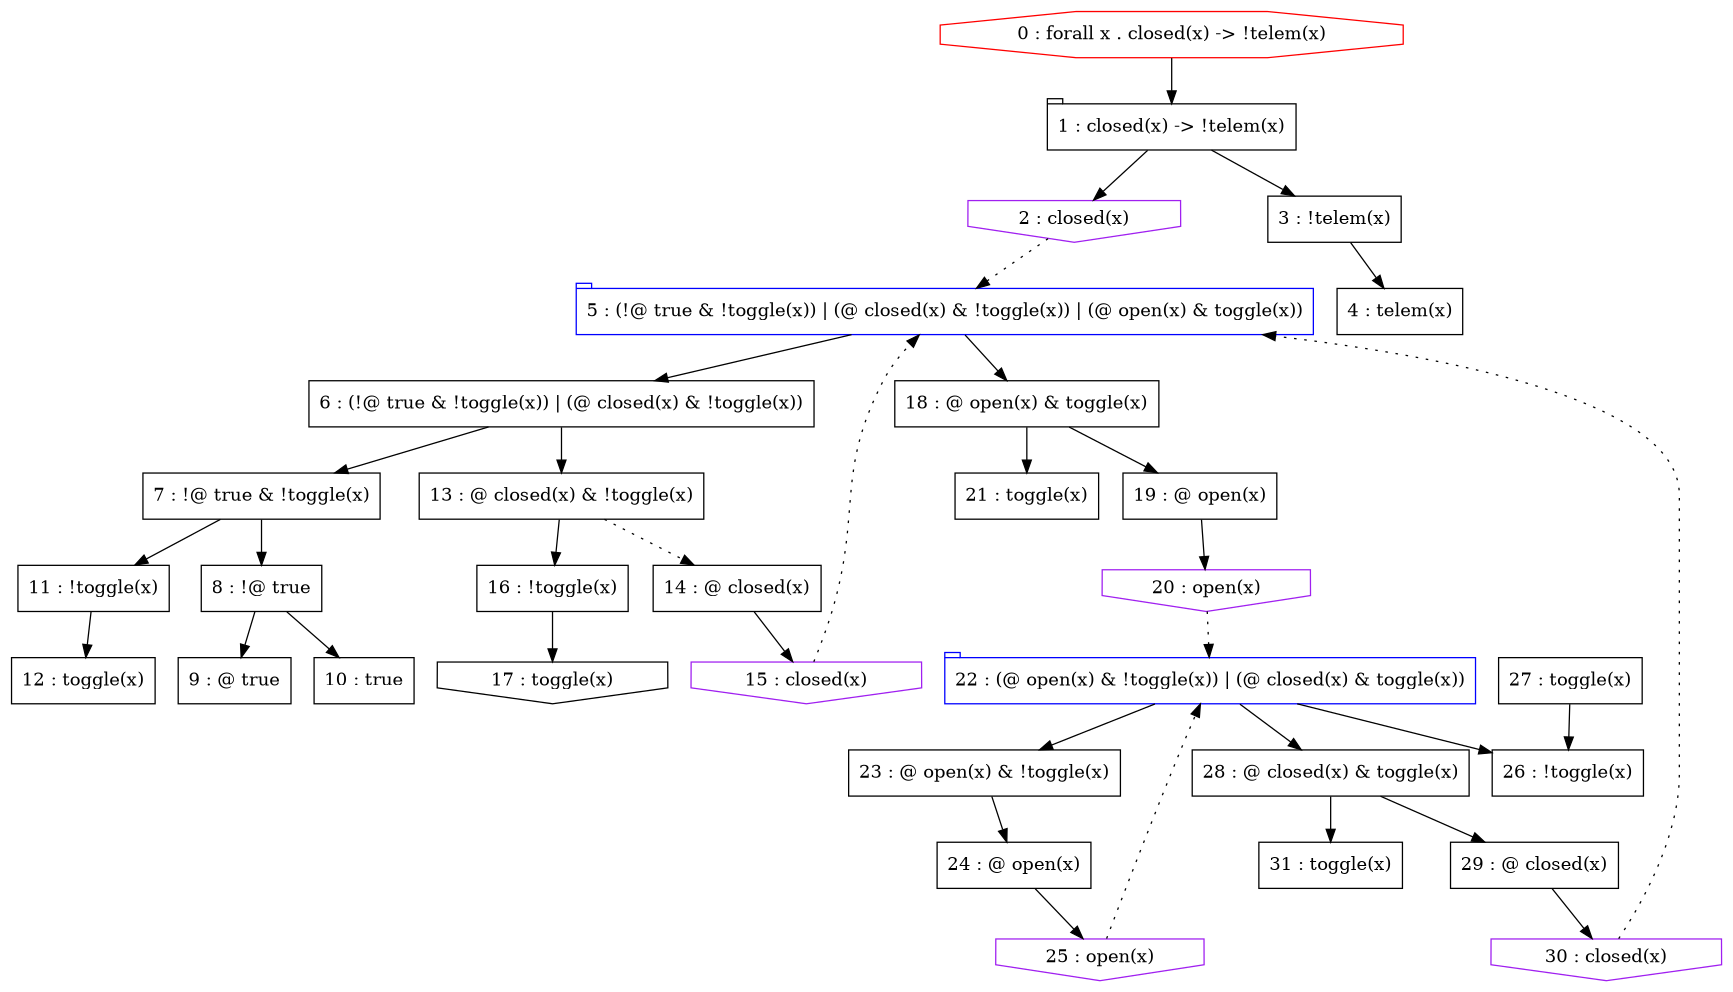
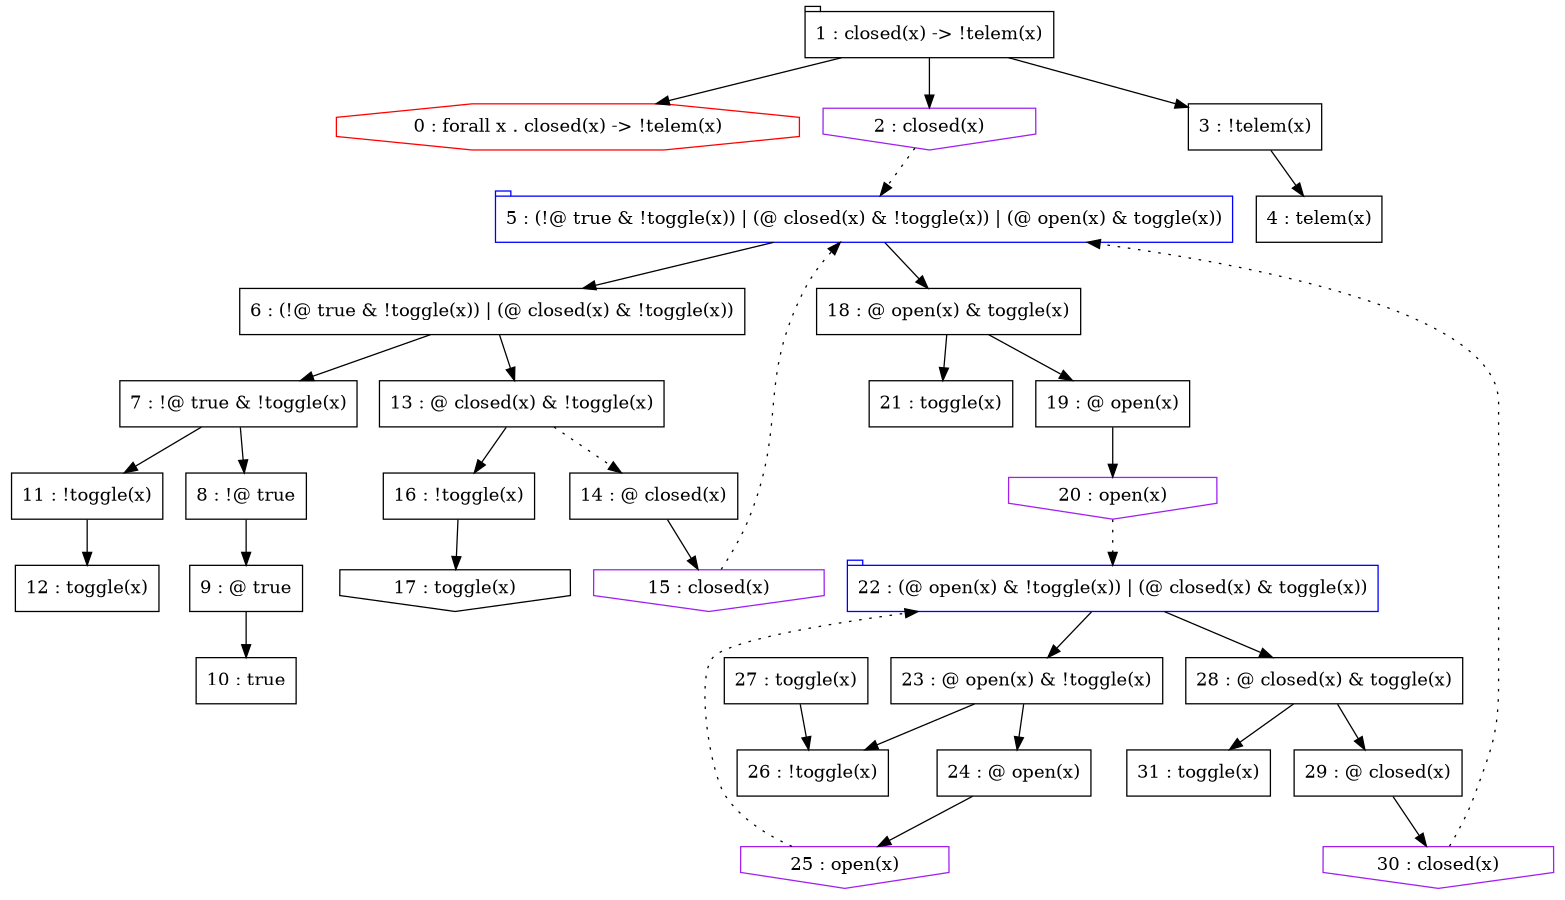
  digraph {
    node [shape=box]
    n1 [color=red label="0 : forall x . closed(x) -> !telem(x)" shape=octagon]
    n2 [label="1 : closed(x) -> !telem(x)" shape=tab]
    n3 [color=purple label="2 : closed(x)" shape=invhouse]
    n4 [label="3 : !telem(x)"]
    n5 [color=blue label="5 : (!@ true & !toggle(x)) | (@ closed(x) & !toggle(x)) | (@ open(x) & toggle(x))" shape=tab]
    n6 [label="4 : telem(x)"]
    n7 [label="6 : (!@ true & !toggle(x)) | (@ closed(x) & !toggle(x))"]
    n8 [label="18 : @ open(x) & toggle(x)"]
    n9 [label="7 : !@ true & !toggle(x)"]
    n10 [label="13 : @ closed(x) & !toggle(x)"]
    n11 [label="19 : @ open(x)"]
    n12 [label="21 : toggle(x)"]
    n13 [label="8 : !@ true"]
    n14 [label="11 : !toggle(x)"]
    n15 [label="14 : @ closed(x)"]
    n16 [label="16 : !toggle(x)"]
    n17 [label="9 : @ true"]
    n18 [label="12 : toggle(x)"]
    n19 [label="10 : true"]
    n20 [color=purple label="15 : closed(x)" shape=invhouse]
    n21 [label="17 : toggle(x)" shape=invhouse]
    n22 [color=purple label="20 : open(x)" shape=invhouse]
    n23 [color=blue label="22 : (@ open(x) & !toggle(x)) | (@ closed(x) & toggle(x))" shape=tab]
    n24 [label="23 : @ open(x) & !toggle(x)"]
    n25 [label="28 : @ closed(x) & toggle(x)"]
    n26 [label="24 : @ open(x)"]
    n27 [label="26 : !toggle(x)"]
    n28 [label="29 : @ closed(x)"]
    n29 [label="31 : toggle(x)"]
    n30 [color=purple label="25 : open(x)" shape=invhouse]
    n31 [label="27 : toggle(x)"]
    n32 [color=purple label="30 : closed(x)" shape=invhouse]
-   n1 -> n2
+   n2 -> n1
    n2 -> n3
    n2 -> n4
    n3 -> n5 [style=dotted]
    n4 -> n6
    n5 -> n7
    n5 -> n8
    n7 -> n9
    n7 -> n10
    n8 -> n11
    n8 -> n12
    n9 -> n13
    n9 -> n14
    n10 -> n15 [style=dotted]
    n10 -> n16
    n11 -> n22
    n13 -> n17
    n14 -> n18
    n15 -> n20
    n16 -> n21
-   n13 -> n19
+   n17 -> n19
    n20 -> n5 [style=dotted]
    n22 -> n23 [style=dotted]
    n23 -> n24
    n23 -> n25
    n24 -> n26
-   n23 -> n27
+   n24 -> n27
    n25 -> n28
    n25 -> n29
    n26 -> n30
    n28 -> n32
    n30 -> n23 [style=dotted]
    n31 -> n27
    n32 -> n5 [style=dotted]
  }
